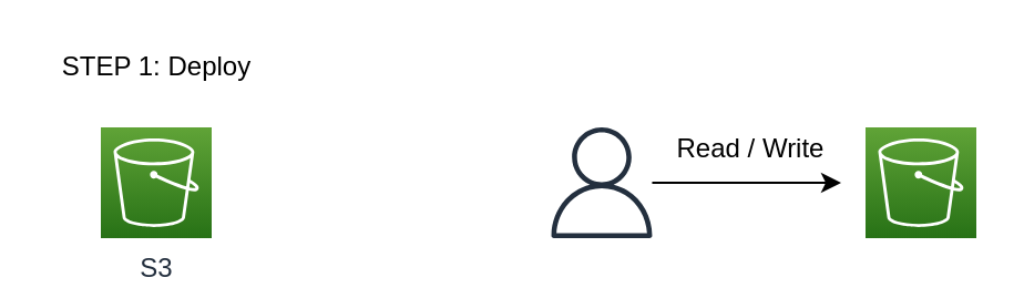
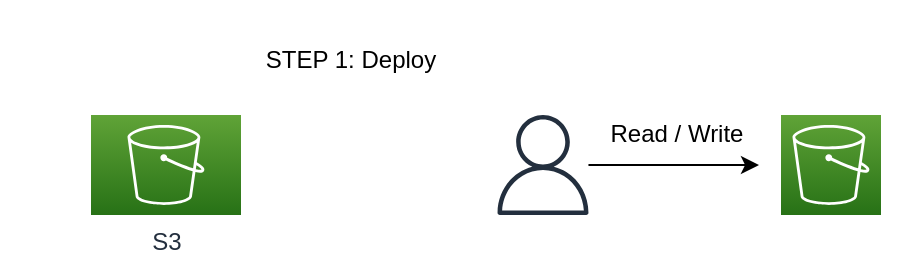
  <mxCell id="0" />
  <mxCell id="1" parent="0" />
- <mxCell id="2" value="STEP 1: Deploy" style="text;html=1;align=center;verticalAlign=middle;resizable=0;points=[];autosize=1;strokeColor=none;" parent="1" vertex="1"><mxGeometry x="20" y="20" width="100" height="20" as="geometry" /></mxCell>
+ <mxCell id="2" value="STEP 1: Deploy" style="text;html=1;align=center;verticalAlign=middle;resizable=0;points=[];autosize=1;strokeColor=none;" parent="1" vertex="1"><mxGeometry x="125" y="20" width="100" height="20" as="geometry" /></mxCell>
  <mxCell id="3" style="edgeStyle=orthogonalEdgeStyle;rounded=0;orthogonalLoop=1;jettySize=auto;html=1;entryX=0;entryY=0.5;entryDx=0;entryDy=0;entryPerimeter=0;" parent="1" source="4" edge="1"><mxGeometry relative="1" as="geometry"><mxPoint x="379" y="82" as="targetPoint" /></mxGeometry></mxCell>
  <mxCell id="4" value="" style="outlineConnect=0;fontColor=#232F3E;gradientColor=none;fillColor=#232F3E;strokeColor=none;dashed=0;verticalLabelPosition=bottom;verticalAlign=top;align=center;html=1;fontSize=12;fontStyle=0;aspect=fixed;pointerEvents=1;shape=mxgraph.aws4.user;" parent="1" vertex="1"><mxGeometry x="246" y="57" width="50" height="50" as="geometry" /></mxCell>
  <mxCell id="5" value="Read / Write" style="text;html=1;align=center;verticalAlign=middle;resizable=0;points=[];autosize=1;strokeColor=none;" parent="1" vertex="1"><mxGeometry x="298" y="57" width="80" height="20" as="geometry" /></mxCell>
- <mxCell id="6" value="S3" style="points=[[0,0,0],[0.25,0,0],[0.5,0,0],[0.75,0,0],[1,0,0],[0,1,0],[0.25,1,0],[0.5,1,0],[0.75,1,0],[1,1,0],[0,0.25,0],[0,0.5,0],[0,0.75,0],[1,0.25,0],[1,0.5,0],[1,0.75,0]];outlineConnect=0;fontColor=#232F3E;gradientColor=#60A337;gradientDirection=north;fillColor=#277116;strokeColor=#ffffff;dashed=0;verticalLabelPosition=bottom;verticalAlign=top;align=center;html=1;fontSize=12;fontStyle=0;aspect=fixed;shape=mxgraph.aws4.resourceIcon;resIcon=mxgraph.aws4.s3;" parent="1" vertex="1"><mxGeometry x="45" y="57" width="50" height="50" as="geometry" /></mxCell>
+ <mxCell id="6" value="S3" style="points=[[0,0,0],[0.25,0,0],[0.5,0,0],[0.75,0,0],[1,0,0],[0,1,0],[0.25,1,0],[0.5,1,0],[0.75,1,0],[1,1,0],[0,0.25,0],[0,0.5,0],[0,0.75,0],[1,0.25,0],[1,0.5,0],[1,0.75,0]];outlineConnect=0;fontColor=#232F3E;gradientColor=#60A337;gradientDirection=north;fillColor=#277116;strokeColor=#ffffff;dashed=0;verticalLabelPosition=bottom;verticalAlign=top;align=center;html=1;fontSize=12;fontStyle=0;aspect=fixed;shape=mxgraph.aws4.resourceIcon;resIcon=mxgraph.aws4.s3;" parent="1" vertex="1"><mxGeometry x="45" y="57" width="75" height="50" as="geometry" /></mxCell>
  <mxCell id="7" value="" style="points=[[0,0,0],[0.25,0,0],[0.5,0,0],[0.75,0,0],[1,0,0],[0,1,0],[0.25,1,0],[0.5,1,0],[0.75,1,0],[1,1,0],[0,0.25,0],[0,0.5,0],[0,0.75,0],[1,0.25,0],[1,0.5,0],[1,0.75,0]];outlineConnect=0;fontColor=#232F3E;gradientColor=#60A337;gradientDirection=north;fillColor=#277116;strokeColor=#ffffff;dashed=0;verticalLabelPosition=bottom;verticalAlign=top;align=center;html=1;fontSize=12;fontStyle=0;aspect=fixed;shape=mxgraph.aws4.resourceIcon;resIcon=mxgraph.aws4.s3;" parent="1" vertex="1"><mxGeometry x="390" y="57" width="50" height="50" as="geometry" /></mxCell>
